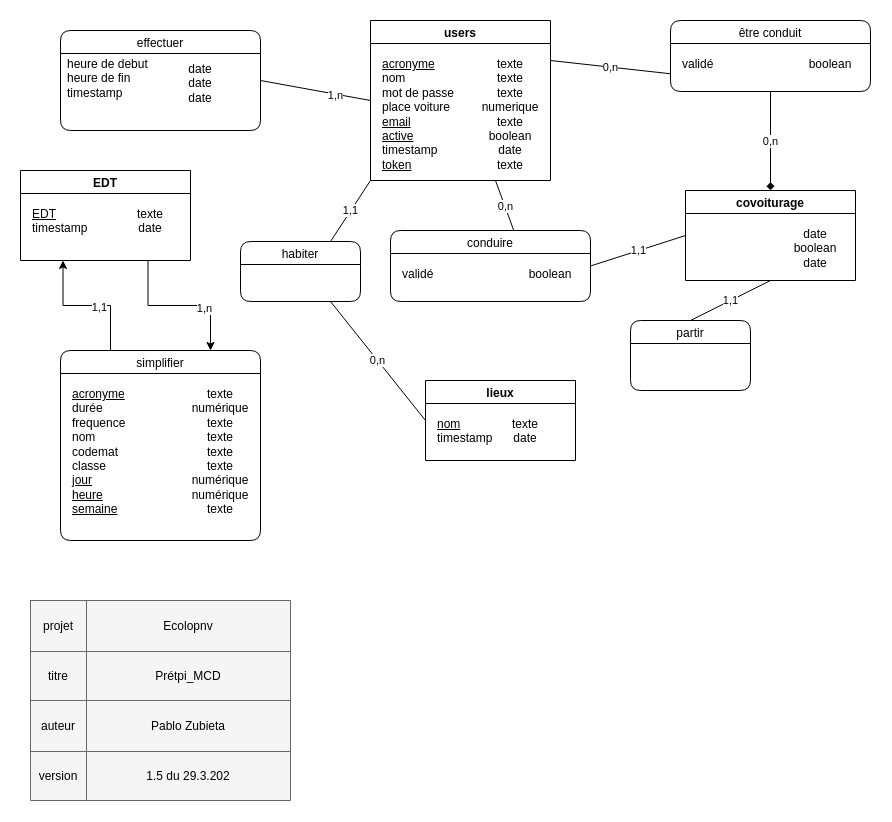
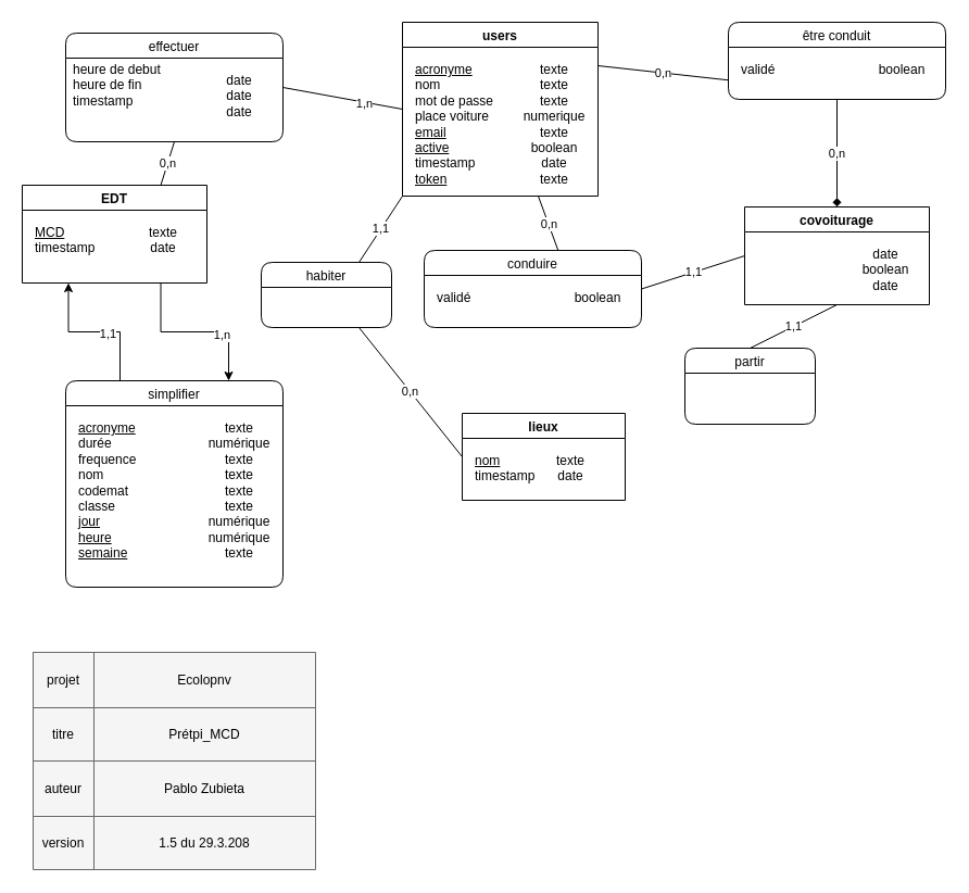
  <mxCell id="0" />
  <mxCell id="1" parent="0" />
  <mxCell id="2" value="1,1" style="endArrow=none;html=1;rounded=0;fontColor=none;exitX=1;exitY=0.5;exitDx=0;exitDy=0;entryX=0;entryY=0.5;entryDx=0;entryDy=0;" parent="1" source="22" target="25" edge="1"><mxGeometry width="50" height="50" relative="1" as="geometry"><mxPoint x="590.96" y="261.96" as="sourcePoint" /><mxPoint x="683.95" y="262.05" as="targetPoint" /><Array as="points" /></mxGeometry></mxCell>
  <mxCell id="3" value="0,n" style="endArrow=none;html=1;rounded=0;fontColor=none;exitX=0.25;exitY=1;exitDx=0;exitDy=0;entryX=0.62;entryY=0.028;entryDx=0;entryDy=0;entryPerimeter=0;" parent="1" source="21" target="22" edge="1"><mxGeometry width="50" height="50" relative="1" as="geometry"><mxPoint x="326.05" y="262.05" as="sourcePoint" /><mxPoint x="428.08" y="261.96" as="targetPoint" /><Array as="points" /></mxGeometry></mxCell>
  <mxCell id="4" value="0,n" style="endArrow=none;html=1;entryX=0;entryY=0.75;entryDx=0;entryDy=0;exitX=1;exitY=0.25;exitDx=0;exitDy=0;" parent="1" source="19" target="35" edge="1"><mxGeometry width="50" height="50" relative="1" as="geometry"><mxPoint x="300" y="410" as="sourcePoint" /><mxPoint x="290" y="137.5" as="targetPoint" /></mxGeometry></mxCell>
  <mxCell id="5" value="0,n" style="endArrow=diamond;html=1;exitX=0.5;exitY=1;exitDx=0;exitDy=0;entryX=0.5;entryY=0;entryDx=0;entryDy=0;" parent="1" source="35" target="25" edge="1"><mxGeometry width="50" height="50" relative="1" as="geometry"><mxPoint x="490" y="137.5" as="sourcePoint" /><mxPoint x="470" y="210" as="targetPoint" /></mxGeometry></mxCell>
  <mxCell id="6" value="" style="shape=table;html=1;whiteSpace=wrap;startSize=0;container=1;collapsible=0;childLayout=tableLayout;fillColor=#f5f5f5;strokeColor=#666666;fontColor=#333333;" parent="1" vertex="1"><mxGeometry x="30" y="600" width="260" height="200" as="geometry" /></mxCell>
  <mxCell id="7" value="" style="shape=tableRow;horizontal=0;startSize=0;swimlaneHead=0;swimlaneBody=0;top=0;left=0;bottom=0;right=0;collapsible=0;dropTarget=0;fillColor=none;points=[[0,0.5],[1,0.5]];portConstraint=eastwest;" parent="6" vertex="1"><mxGeometry width="260" height="51" as="geometry" /></mxCell>
  <mxCell id="8" value="projet" style="shape=partialRectangle;html=1;whiteSpace=wrap;connectable=0;fillColor=none;top=0;left=0;bottom=0;right=0;overflow=hidden;" parent="7" vertex="1"><mxGeometry width="56" height="51" as="geometry"><mxRectangle width="56" height="51" as="alternateBounds" /></mxGeometry></mxCell>
  <mxCell id="9" value="Ecolopnv" style="shape=partialRectangle;html=1;whiteSpace=wrap;connectable=0;fillColor=none;top=0;left=0;bottom=0;right=0;overflow=hidden;" parent="7" vertex="1"><mxGeometry x="56" width="204" height="51" as="geometry"><mxRectangle width="204" height="51" as="alternateBounds" /></mxGeometry></mxCell>
  <mxCell id="10" value="" style="shape=tableRow;horizontal=0;startSize=0;swimlaneHead=0;swimlaneBody=0;top=0;left=0;bottom=0;right=0;collapsible=0;dropTarget=0;fillColor=none;points=[[0,0.5],[1,0.5]];portConstraint=eastwest;" parent="6" vertex="1"><mxGeometry y="51" width="260" height="49" as="geometry" /></mxCell>
  <mxCell id="11" value="titre" style="shape=partialRectangle;html=1;whiteSpace=wrap;connectable=0;fillColor=none;top=0;left=0;bottom=0;right=0;overflow=hidden;" parent="10" vertex="1"><mxGeometry width="56" height="49" as="geometry"><mxRectangle width="56" height="49" as="alternateBounds" /></mxGeometry></mxCell>
  <mxCell id="12" value="Prétpi_MCD" style="shape=partialRectangle;html=1;whiteSpace=wrap;connectable=0;fillColor=none;top=0;left=0;bottom=0;right=0;overflow=hidden;" parent="10" vertex="1"><mxGeometry x="56" width="204" height="49" as="geometry"><mxRectangle width="204" height="49" as="alternateBounds" /></mxGeometry></mxCell>
  <mxCell id="13" value="" style="shape=tableRow;horizontal=0;startSize=0;swimlaneHead=0;swimlaneBody=0;top=0;left=0;bottom=0;right=0;collapsible=0;dropTarget=0;fillColor=none;points=[[0,0.5],[1,0.5]];portConstraint=eastwest;" parent="6" vertex="1"><mxGeometry y="100" width="260" height="51" as="geometry" /></mxCell>
  <mxCell id="14" value="auteur" style="shape=partialRectangle;html=1;whiteSpace=wrap;connectable=0;fillColor=none;top=0;left=0;bottom=0;right=0;overflow=hidden;" parent="13" vertex="1"><mxGeometry width="56" height="51" as="geometry"><mxRectangle width="56" height="51" as="alternateBounds" /></mxGeometry></mxCell>
  <mxCell id="15" value="Pablo Zubieta" style="shape=partialRectangle;html=1;whiteSpace=wrap;connectable=0;fillColor=none;top=0;left=0;bottom=0;right=0;overflow=hidden;" parent="13" vertex="1"><mxGeometry x="56" width="204" height="51" as="geometry"><mxRectangle width="204" height="51" as="alternateBounds" /></mxGeometry></mxCell>
  <mxCell id="16" style="shape=tableRow;horizontal=0;startSize=0;swimlaneHead=0;swimlaneBody=0;top=0;left=0;bottom=0;right=0;collapsible=0;dropTarget=0;fillColor=none;points=[[0,0.5],[1,0.5]];portConstraint=eastwest;" parent="6" vertex="1"><mxGeometry y="151" width="260" height="49" as="geometry" /></mxCell>
  <mxCell id="17" value="version" style="shape=partialRectangle;html=1;whiteSpace=wrap;connectable=0;fillColor=none;top=0;left=0;bottom=0;right=0;overflow=hidden;" parent="16" vertex="1"><mxGeometry width="56" height="49" as="geometry"><mxRectangle width="56" height="49" as="alternateBounds" /></mxGeometry></mxCell>
- <mxCell id="18" value="1.5 du 29.3.202" style="shape=partialRectangle;html=1;whiteSpace=wrap;connectable=0;fillColor=none;top=0;left=0;bottom=0;right=0;overflow=hidden;" parent="16" vertex="1"><mxGeometry x="56" width="204" height="49" as="geometry"><mxRectangle width="204" height="49" as="alternateBounds" /></mxGeometry></mxCell>
+ <mxCell id="18" value="1.5 du 29.3.208" style="shape=partialRectangle;html=1;whiteSpace=wrap;connectable=0;fillColor=none;top=0;left=0;bottom=0;right=0;overflow=hidden;" parent="16" vertex="1"><mxGeometry x="56" width="204" height="49" as="geometry"><mxRectangle width="204" height="49" as="alternateBounds" /></mxGeometry></mxCell>
  <mxCell id="19" value="users" style="swimlane;startSize=23;" parent="1" vertex="1"><mxGeometry x="370" y="20" width="180" height="160" as="geometry" /></mxCell>
  <mxCell id="20" value="&lt;u&gt;acronyme&lt;/u&gt;&lt;br&gt;nom&lt;br&gt;mot de passe&lt;br&gt;place voiture&lt;br&gt;&lt;u&gt;email&lt;/u&gt;&lt;br&gt;&lt;u&gt;active&lt;/u&gt;&lt;br&gt;timestamp&lt;br&gt;&lt;u&gt;token&lt;/u&gt;&lt;br&gt;" style="text;html=1;strokeColor=none;fillColor=none;align=left;verticalAlign=top;whiteSpace=wrap;rounded=0;labelPosition=center;verticalLabelPosition=middle;" parent="19" vertex="1"><mxGeometry x="10" y="30" width="100" height="130" as="geometry" /></mxCell>
  <mxCell id="21" value="texte&lt;br&gt;texte&lt;br&gt;texte&lt;br&gt;numerique&lt;br&gt;texte&lt;br&gt;boolean&lt;br&gt;date&lt;br&gt;texte" style="text;html=1;strokeColor=none;fillColor=none;align=center;verticalAlign=top;whiteSpace=wrap;rounded=0;" parent="19" vertex="1"><mxGeometry x="110" y="30" width="60" height="130" as="geometry" /></mxCell>
  <mxCell id="22" value="conduire" style="swimlane;rounded=1;fontStyle=0" parent="1" vertex="1"><mxGeometry x="390" y="230" width="200" height="71" as="geometry" /></mxCell>
  <mxCell id="23" value="validé&lt;br&gt;" style="text;html=1;strokeColor=none;fillColor=none;align=left;verticalAlign=top;whiteSpace=wrap;rounded=0;labelPosition=center;verticalLabelPosition=middle;" parent="22" vertex="1"><mxGeometry x="10" y="30" width="90" height="60" as="geometry" /></mxCell>
  <mxCell id="24" value="boolean&lt;br&gt;&lt;br&gt;&lt;br&gt;" style="text;html=1;strokeColor=none;fillColor=none;align=center;verticalAlign=top;whiteSpace=wrap;rounded=0;" parent="22" vertex="1"><mxGeometry x="130" y="30" width="60" height="60" as="geometry" /></mxCell>
  <mxCell id="25" value="covoiturage" style="swimlane;startSize=23;" parent="1" vertex="1"><mxGeometry x="685" y="190" width="170" height="90" as="geometry" /></mxCell>
  <mxCell id="26" value="date&lt;br&gt;boolean&lt;br&gt;date" style="text;html=1;strokeColor=none;fillColor=none;align=center;verticalAlign=top;whiteSpace=wrap;rounded=0;" parent="25" vertex="1"><mxGeometry x="100" y="30" width="60" height="50" as="geometry" /></mxCell>
  <mxCell id="27" value="lieux" style="swimlane;startSize=23;" parent="1" vertex="1"><mxGeometry x="425" y="380" width="150" height="80" as="geometry" /></mxCell>
  <mxCell id="28" value="&lt;u&gt;nom&lt;br&gt;&lt;/u&gt;timestamp&lt;u&gt;&lt;br&gt;&lt;/u&gt;" style="text;html=1;strokeColor=none;fillColor=none;align=left;verticalAlign=top;whiteSpace=wrap;rounded=0;labelPosition=center;verticalLabelPosition=middle;" parent="27" vertex="1"><mxGeometry x="10" y="30" width="100" height="20" as="geometry" /></mxCell>
  <mxCell id="29" value="texte&lt;br&gt;date" style="text;html=1;strokeColor=none;fillColor=none;align=center;verticalAlign=top;whiteSpace=wrap;rounded=0;" parent="27" vertex="1"><mxGeometry x="70" y="30" width="60" height="30" as="geometry" /></mxCell>
  <mxCell id="30" value="habiter" style="swimlane;rounded=1;fontStyle=0;startSize=23;" parent="1" vertex="1"><mxGeometry x="240" y="241" width="120" height="60" as="geometry" /></mxCell>
  <mxCell id="31" value="1,1" style="endArrow=none;html=1;entryX=0.75;entryY=0;entryDx=0;entryDy=0;exitX=0;exitY=1;exitDx=0;exitDy=0;" parent="1" source="19" target="30" edge="1"><mxGeometry width="50" height="50" relative="1" as="geometry"><mxPoint x="30" y="180" as="sourcePoint" /><mxPoint x="100" y="300" as="targetPoint" /></mxGeometry></mxCell>
  <mxCell id="32" value="0,n" style="endArrow=none;html=1;entryX=0;entryY=0.5;entryDx=0;entryDy=0;exitX=0.75;exitY=1;exitDx=0;exitDy=0;" parent="1" source="30" target="27" edge="1"><mxGeometry width="50" height="50" relative="1" as="geometry"><mxPoint x="60" y="220" as="sourcePoint" /><mxPoint x="180" y="160" as="targetPoint" /></mxGeometry></mxCell>
  <mxCell id="33" value="1,1" style="endArrow=none;html=1;rounded=0;entryX=0.5;entryY=0;entryDx=0;entryDy=0;exitX=0.5;exitY=1;exitDx=0;exitDy=0;" parent="1" source="25" target="34" edge="1"><mxGeometry width="50" height="50" relative="1" as="geometry"><mxPoint x="750" y="400" as="sourcePoint" /><mxPoint x="940" y="-210" as="targetPoint" /></mxGeometry></mxCell>
  <mxCell id="34" value="partir" style="swimlane;rounded=1;fontStyle=0;startSize=23;" parent="1" vertex="1"><mxGeometry x="630" y="320" width="120" height="70" as="geometry" /></mxCell>
  <mxCell id="35" value="être conduit" style="swimlane;rounded=1;fontStyle=0" parent="1" vertex="1"><mxGeometry x="670" y="20" width="200" height="71" as="geometry" /></mxCell>
  <mxCell id="36" value="validé&lt;br&gt;" style="text;html=1;strokeColor=none;fillColor=none;align=left;verticalAlign=top;whiteSpace=wrap;rounded=0;labelPosition=center;verticalLabelPosition=middle;" parent="35" vertex="1"><mxGeometry x="10" y="30" width="90" height="60" as="geometry" /></mxCell>
  <mxCell id="37" value="boolean&lt;br&gt;&lt;br&gt;&lt;br&gt;" style="text;html=1;strokeColor=none;fillColor=none;align=center;verticalAlign=top;whiteSpace=wrap;rounded=0;" parent="35" vertex="1"><mxGeometry x="130" y="30" width="60" height="60" as="geometry" /></mxCell>
  <mxCell id="38" style="edgeStyle=orthogonalEdgeStyle;rounded=0;orthogonalLoop=1;jettySize=auto;html=1;exitX=0.75;exitY=1;exitDx=0;exitDy=0;entryX=0.75;entryY=0;entryDx=0;entryDy=0;" edge="1" parent="1" source="40" target="51"><mxGeometry relative="1" as="geometry"><Array as="points"><mxPoint x="148" y="305" /><mxPoint x="210" y="305" /></Array></mxGeometry></mxCell>
  <mxCell id="39" value="1,n" style="edgeLabel;html=1;align=center;verticalAlign=middle;resizable=0;points=[];" vertex="1" connectable="0" parent="38"><mxGeometry x="0.305" y="-2" relative="1" as="geometry"><mxPoint x="1" as="offset" /></mxGeometry></mxCell>
  <mxCell id="40" value="EDT" style="swimlane;startSize=23;" parent="1" vertex="1"><mxGeometry x="20" y="170" width="170" height="90" as="geometry" /></mxCell>
- <mxCell id="41" value="&lt;u&gt;EDT&lt;br&gt;&lt;/u&gt;&lt;span style=&quot;border-color: var(--border-color);&quot;&gt;timestamp&lt;/span&gt;" style="text;html=1;strokeColor=none;fillColor=none;align=left;verticalAlign=top;whiteSpace=wrap;rounded=0;labelPosition=center;verticalLabelPosition=middle;" parent="40" vertex="1"><mxGeometry x="10" y="30" width="80" height="50" as="geometry" /></mxCell>
+ <mxCell id="41" value="&lt;u&gt;MCD&lt;br&gt;&lt;/u&gt;&lt;span style=&quot;border-color: var(--border-color);&quot;&gt;timestamp&lt;/span&gt;" style="text;html=1;strokeColor=none;fillColor=none;align=left;verticalAlign=top;whiteSpace=wrap;rounded=0;labelPosition=center;verticalLabelPosition=middle;" parent="40" vertex="1"><mxGeometry x="10" y="30" width="80" height="50" as="geometry" /></mxCell>
  <mxCell id="42" value="texte&lt;br&gt;date" style="text;html=1;strokeColor=none;fillColor=none;align=center;verticalAlign=top;whiteSpace=wrap;rounded=0;" parent="40" vertex="1"><mxGeometry x="100" y="30" width="60" height="50" as="geometry" /></mxCell>
  <mxCell id="43" value="effectuer" style="swimlane;rounded=1;fontStyle=0" parent="1" vertex="1"><mxGeometry x="60" y="30" width="200" height="100" as="geometry" /></mxCell>
  <mxCell id="44" value="heure de debut&lt;br&gt;heure de fin&lt;br&gt;&lt;span style=&quot;border-color: var(--border-color);&quot;&gt;timestamp&lt;/span&gt;" style="text;html=1;strokeColor=none;fillColor=none;align=left;verticalAlign=top;whiteSpace=wrap;rounded=0;labelPosition=center;verticalLabelPosition=middle;" parent="43" vertex="1"><mxGeometry x="5" y="20" width="90" height="60" as="geometry" /></mxCell>
- <mxCell id="45" value="date&lt;br&gt;date&lt;br&gt;date" style="text;html=1;strokeColor=none;fillColor=none;align=center;verticalAlign=top;whiteSpace=wrap;rounded=0;" parent="43" vertex="1"><mxGeometry x="110" y="25" width="60" height="60" as="geometry" /></mxCell>
+ <mxCell id="45" value="date&lt;br&gt;date&lt;br&gt;date" style="text;html=1;strokeColor=none;fillColor=none;align=center;verticalAlign=top;whiteSpace=wrap;rounded=0;" parent="43" vertex="1"><mxGeometry x="130" y="30" width="60" height="60" as="geometry" /></mxCell>
  <mxCell id="46" value="" style="endArrow=none;html=1;rounded=0;entryX=0;entryY=0.5;entryDx=0;entryDy=0;exitX=1;exitY=0.5;exitDx=0;exitDy=0;" parent="1" source="43" target="19" edge="1"><mxGeometry width="50" height="50" relative="1" as="geometry"><mxPoint x="550" y="220" as="sourcePoint" /><mxPoint x="600" y="170" as="targetPoint" /></mxGeometry></mxCell>
  <mxCell id="47" value="1,n" style="edgeLabel;html=1;align=center;verticalAlign=middle;resizable=0;points=[];" parent="46" vertex="1" connectable="0"><mxGeometry x="0.366" y="-1" relative="1" as="geometry"><mxPoint as="offset" /></mxGeometry></mxCell>
+ <mxCell id="48" value="0,n" style="endArrow=none;html=1;rounded=0;entryX=0.75;entryY=0;entryDx=0;entryDy=0;exitX=0.5;exitY=1;exitDx=0;exitDy=0;" parent="1" source="43" target="40" edge="1"><mxGeometry width="50" height="50" relative="1" as="geometry"><mxPoint x="550" y="220" as="sourcePoint" /><mxPoint x="600" y="170" as="targetPoint" /></mxGeometry></mxCell>
  <mxCell id="49" style="edgeStyle=orthogonalEdgeStyle;rounded=0;orthogonalLoop=1;jettySize=auto;html=1;exitX=0.25;exitY=0;exitDx=0;exitDy=0;entryX=0.25;entryY=1;entryDx=0;entryDy=0;" edge="1" parent="1" source="51" target="40"><mxGeometry relative="1" as="geometry" /></mxCell>
  <mxCell id="50" value="1,1" style="edgeLabel;html=1;align=center;verticalAlign=middle;resizable=0;points=[];" vertex="1" connectable="0" parent="49"><mxGeometry x="-0.171" y="1" relative="1" as="geometry"><mxPoint as="offset" /></mxGeometry></mxCell>
  <mxCell id="51" value="simplifier" style="swimlane;rounded=1;fontStyle=0" vertex="1" parent="1"><mxGeometry x="60" y="350" width="200" height="190" as="geometry" /></mxCell>
  <mxCell id="52" value="&lt;u&gt;acronyme&lt;/u&gt;&lt;br&gt;durée&lt;br&gt;frequence&lt;br&gt;nom&lt;br&gt;codemat&lt;br&gt;classe&lt;br&gt;&lt;u&gt;jour&lt;br&gt;heure&lt;br&gt;semaine&lt;/u&gt;" style="text;html=1;strokeColor=none;fillColor=none;align=left;verticalAlign=top;whiteSpace=wrap;rounded=0;labelPosition=center;verticalLabelPosition=middle;" vertex="1" parent="51"><mxGeometry x="10" y="30" width="90" height="150" as="geometry" /></mxCell>
  <mxCell id="53" value="texte&lt;br&gt;numérique&lt;br&gt;texte&lt;br&gt;texte&lt;br&gt;texte&lt;br&gt;texte&lt;br&gt;numérique&lt;br&gt;numérique&lt;br&gt;texte" style="text;html=1;strokeColor=none;fillColor=none;align=center;verticalAlign=top;whiteSpace=wrap;rounded=0;" vertex="1" parent="51"><mxGeometry x="130" y="30" width="60" height="150" as="geometry" /></mxCell>
